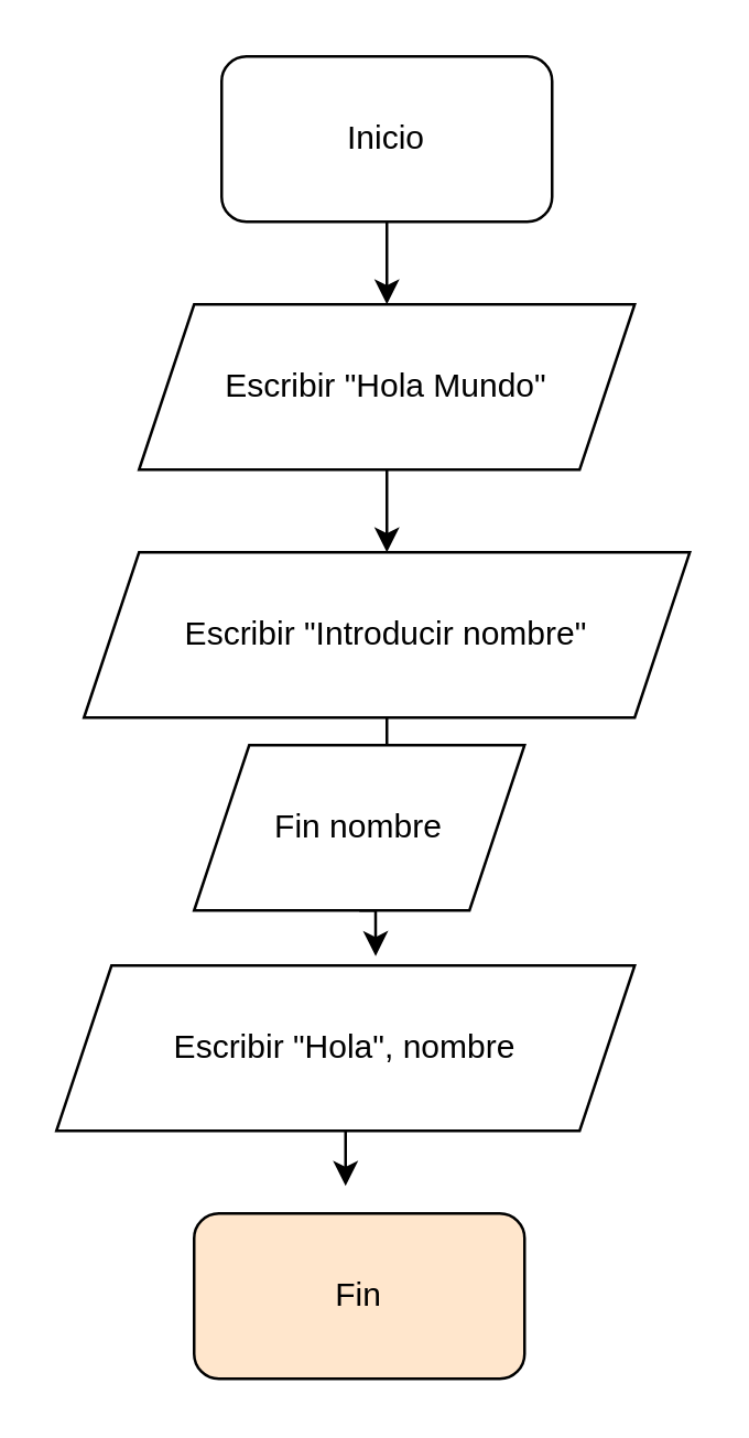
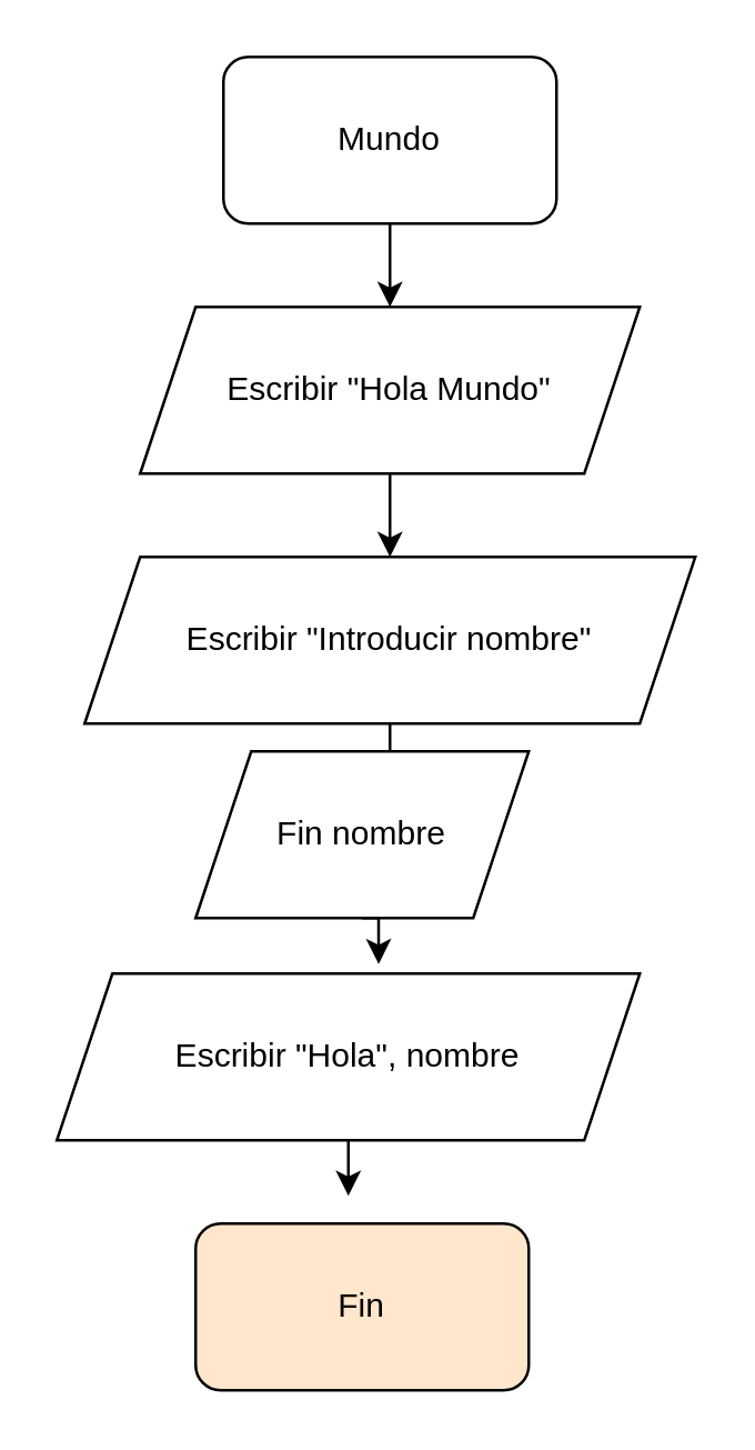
  <mxCell id="0" />
  <mxCell id="1" parent="0" />
  <mxCell id="2" style="edgeStyle=orthogonalEdgeStyle;rounded=0;orthogonalLoop=1;jettySize=auto;html=1;exitX=0.5;exitY=1;exitDx=0;exitDy=0;entryX=0.5;entryY=0;entryDx=0;entryDy=0;" edge="1" parent="1" source="3" target="6"><mxGeometry relative="1" as="geometry" /></mxCell>
- <mxCell id="3" value="Inicio" style="rounded=1;whiteSpace=wrap;html=1;" vertex="1" parent="1"><mxGeometry x="80" y="20" width="120" height="60" as="geometry" /></mxCell>
+ <mxCell id="3" value="Mundo" style="rounded=1;whiteSpace=wrap;html=1;" vertex="1" parent="1"><mxGeometry x="80" y="20" width="120" height="60" as="geometry" /></mxCell>
  <mxCell id="4" value="Fin" style="rounded=1;whiteSpace=wrap;html=1;fillColor=#ffe6cc;" vertex="1" parent="1"><mxGeometry x="70" y="440" width="120" height="60" as="geometry" /></mxCell>
  <mxCell id="5" style="edgeStyle=orthogonalEdgeStyle;rounded=0;orthogonalLoop=1;jettySize=auto;html=1;exitX=0.5;exitY=1;exitDx=0;exitDy=0;" edge="1" parent="1" source="6" target="8"><mxGeometry relative="1" as="geometry" /></mxCell>
  <mxCell id="6" value="Escribir &quot;Hola Mundo&quot;" style="shape=parallelogram;perimeter=parallelogramPerimeter;whiteSpace=wrap;html=1;fixedSize=1;" vertex="1" parent="1"><mxGeometry x="50" y="110" width="180" height="60" as="geometry" /></mxCell>
  <mxCell id="7" style="edgeStyle=orthogonalEdgeStyle;rounded=0;orthogonalLoop=1;jettySize=auto;html=1;exitX=0.5;exitY=1;exitDx=0;exitDy=0;" edge="1" parent="1" source="8" target="10"><mxGeometry relative="1" as="geometry" /></mxCell>
  <mxCell id="8" value="Escribir &quot;Introducir nombre&quot;" style="shape=parallelogram;perimeter=parallelogramPerimeter;whiteSpace=wrap;html=1;fixedSize=1;" vertex="1" parent="1"><mxGeometry x="30" y="200" width="220" height="60" as="geometry" /></mxCell>
  <mxCell id="9" style="edgeStyle=orthogonalEdgeStyle;rounded=0;orthogonalLoop=1;jettySize=auto;html=1;exitX=0.5;exitY=1;exitDx=0;exitDy=0;entryX=0.552;entryY=-0.057;entryDx=0;entryDy=0;entryPerimeter=0;" edge="1" parent="1" source="10" target="12"><mxGeometry relative="1" as="geometry" /></mxCell>
  <mxCell id="10" value="Fin nombre" style="shape=parallelogram;perimeter=parallelogramPerimeter;whiteSpace=wrap;html=1;fixedSize=1;" vertex="1" parent="1"><mxGeometry x="70" y="270" width="120" height="60" as="geometry" /></mxCell>
  <mxCell id="11" style="edgeStyle=orthogonalEdgeStyle;rounded=0;orthogonalLoop=1;jettySize=auto;html=1;exitX=0.5;exitY=1;exitDx=0;exitDy=0;" edge="1" parent="1" source="12"><mxGeometry relative="1" as="geometry"><mxPoint x="125" y="430" as="targetPoint" /></mxGeometry></mxCell>
  <mxCell id="12" value="Escribir &quot;Hola&quot;, nombre" style="shape=parallelogram;perimeter=parallelogramPerimeter;whiteSpace=wrap;html=1;fixedSize=1;" vertex="1" parent="1"><mxGeometry x="20" y="350" width="210" height="60" as="geometry" /></mxCell>
